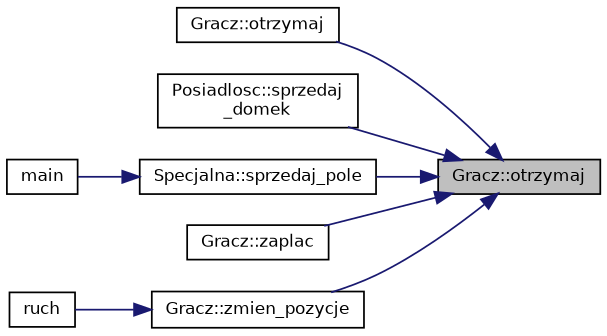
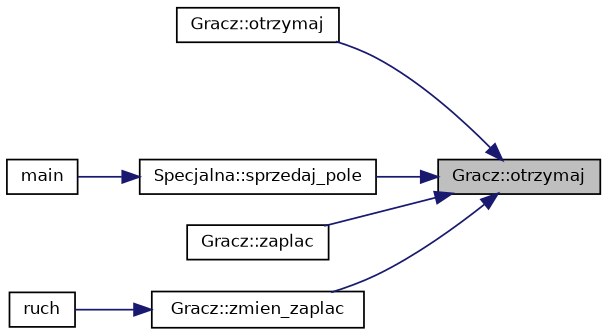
  digraph {
    rankdir=RL
    node [color=black fillcolor=white fontname=Helvetica fontsize=10 shape=record style=filled]
    edge [color=midnightblue dir=back fontname=Helvetica fontsize=10 labelfontname=Helvetica labelfontsize=10 style=solid]
    n1 [fillcolor=grey75 fontcolor=black height=0.2 label="Gracz::otrzymaj" width=0.4]
    n2 [height=0.2 label="Gracz::otrzymaj" width=0.4]
-   n3 [height=0.2 label="Posiadlosc::sprzedaj\l_domek" width=0.4]
    n4 [height=0.2 label="Specjalna::sprzedaj_pole" width=0.4]
    n5 [height=0.2 label="Gracz::zaplac" width=0.4]
-   n6 [height=0.2 label="Gracz::zmien_pozycje" width=0.4]
+   n6 [height=0.2 label="Gracz::zmien_zaplac" width=0.4]
    n7 [height=0.2 label=main width=0.4]
    n8 [height=0.2 label=ruch width=0.4]
    n1 -> n2
-   n1 -> n3
    n1 -> n4
    n1 -> n5
    n1 -> n6
    n4 -> n7
    n6 -> n8
  }
